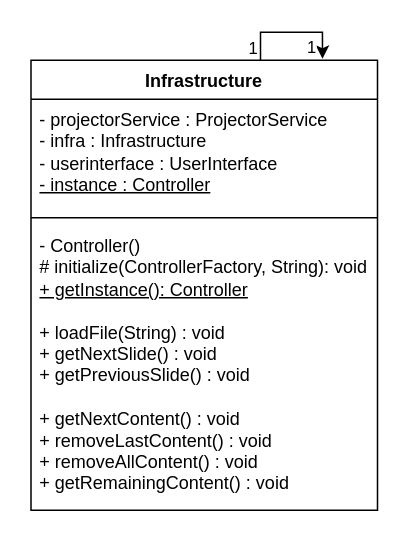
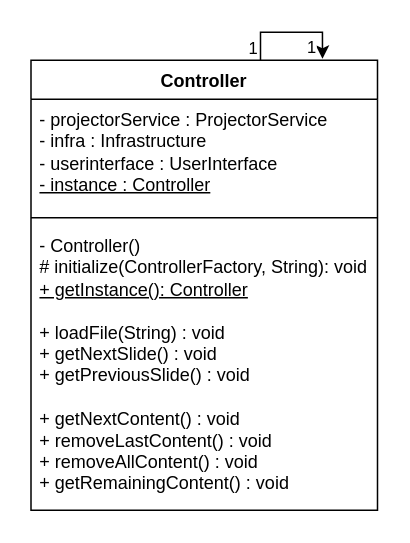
  <mxCell id="0" />
  <mxCell id="1" parent="0" />
- <mxCell id="2" value="Infrastructure" style="swimlane;fontStyle=1;align=center;verticalAlign=top;childLayout=stackLayout;horizontal=1;startSize=26;horizontalStack=0;resizeParent=1;resizeParentMax=0;resizeLast=0;collapsible=1;marginBottom=0;" vertex="1" parent="1"><mxGeometry x="20" y="39.7" width="231" height="300" as="geometry" /></mxCell>
+ <mxCell id="2" value="Controller" style="swimlane;fontStyle=1;align=center;verticalAlign=top;childLayout=stackLayout;horizontal=1;startSize=26;horizontalStack=0;resizeParent=1;resizeParentMax=0;resizeLast=0;collapsible=1;marginBottom=0;" vertex="1" parent="1"><mxGeometry x="20" y="39.7" width="231" height="300" as="geometry" /></mxCell>
  <mxCell id="3" value="- projectorService : ProjectorService&lt;br&gt;- infra : Infrastructure&lt;br&gt;- userinterface : UserInterface&lt;br&gt;&lt;u&gt;- instance : Controller&lt;/u&gt;" style="text;strokeColor=none;fillColor=none;align=left;verticalAlign=top;spacingLeft=4;spacingRight=4;overflow=hidden;rotatable=0;points=[[0,0.5],[1,0.5]];portConstraint=eastwest;fontStyle=0;html=1;" vertex="1" parent="2"><mxGeometry y="26" width="231" height="74" as="geometry" /></mxCell>
  <mxCell id="4" value="" style="line;strokeWidth=1;fillColor=none;align=left;verticalAlign=middle;spacingTop=-1;spacingLeft=3;spacingRight=3;rotatable=0;labelPosition=right;points=[];portConstraint=eastwest;strokeColor=inherit;" vertex="1" parent="2"><mxGeometry y="100" width="231" height="10" as="geometry" /></mxCell>
  <mxCell id="5" value="- Controller()&lt;br&gt;# initialize(ControllerFactory, String): void&lt;br&gt;&lt;u&gt;+ getInstance(): Controller&lt;/u&gt;&lt;br&gt;&lt;br&gt;+ loadFile(String) : void&lt;br&gt;+ getNextSlide() : void&lt;br&gt;+ getPreviousSlide() : void&lt;br&gt;&lt;br&gt;+ getNextContent() : void&lt;br&gt;+ removeLastContent() : void&lt;br&gt;+ removeAllContent() : void&lt;br&gt;+ getRemainingContent() : void" style="text;strokeColor=none;fillColor=none;align=left;verticalAlign=top;spacingLeft=4;spacingRight=4;overflow=hidden;rotatable=0;points=[[0,0.5],[1,0.5]];portConstraint=eastwest;html=1;" vertex="1" parent="2"><mxGeometry y="110" width="231" height="190" as="geometry" /></mxCell>
  <mxCell id="6" style="edgeStyle=orthogonalEdgeStyle;rounded=0;orthogonalLoop=1;jettySize=auto;html=1;startArrow=none;startFill=0;endArrow=classic;endFill=1;exitX=0.593;exitY=0;exitDx=0;exitDy=0;exitPerimeter=0;entryX=0.788;entryY=-0.005;entryDx=0;entryDy=0;entryPerimeter=0;" edge="1" parent="1"><mxGeometry relative="1" as="geometry"><mxPoint x="214.336" y="38.7" as="targetPoint" /><Array as="points"><mxPoint x="172.92" y="20.95" /><mxPoint x="213.92" y="20.95" /></Array><mxPoint x="172.996" y="39.7" as="sourcePoint" /></mxGeometry></mxCell>
  <mxCell id="7" value="1" style="edgeLabel;html=1;align=center;verticalAlign=middle;resizable=0;points=[];" vertex="1" connectable="0" parent="6"><mxGeometry x="-0.785" y="1" relative="1" as="geometry"><mxPoint x="-4" as="offset" /></mxGeometry></mxCell>
  <mxCell id="8" value="1" style="edgeLabel;html=1;align=center;verticalAlign=middle;resizable=0;points=[];" vertex="1" connectable="0" parent="6"><mxGeometry x="0.793" relative="1" as="geometry"><mxPoint x="-8" as="offset" /></mxGeometry></mxCell>
